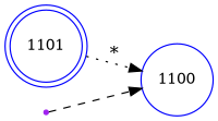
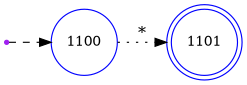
  digraph {
    rankdir=LR
    node [color=blue fontsize=12]
    n1 [label=1100 shape=circle]
    n2 [label=1101 shape=doublecircle]
    n3 [color=purple label=1101 shape=point]
-   n2 -> n1 [label="*" style=dotted]
+   n1 -> n2 [label="*" style=dotted]
    n3 -> n1 [style=dashed]
  }
